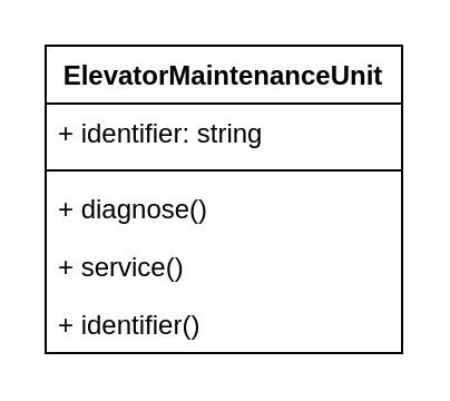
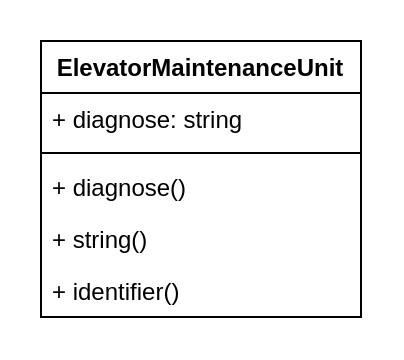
  <mxCell id="0" />
  <mxCell id="1" parent="0" />
  <mxCell id="2" value="ElevatorMaintenanceUnit" style="swimlane;fontStyle=1;align=center;verticalAlign=top;childLayout=stackLayout;horizontal=1;startSize=26;horizontalStack=0;resizeParent=1;resizeParentMax=0;resizeLast=0;collapsible=1;marginBottom=0;" vertex="1" parent="1"><mxGeometry x="20" y="20" width="160" height="138" as="geometry"><mxRectangle x="320" y="240" width="180" height="30" as="alternateBounds" /></mxGeometry></mxCell>
- <mxCell id="3" value="+ identifier: string" style="text;strokeColor=none;fillColor=none;align=left;verticalAlign=top;spacingLeft=4;spacingRight=4;overflow=hidden;rotatable=0;points=[[0,0.5],[1,0.5]];portConstraint=eastwest;" vertex="1" parent="2"><mxGeometry y="26" width="160" height="26" as="geometry" /></mxCell>
+ <mxCell id="3" value="+ diagnose: string" style="text;strokeColor=none;fillColor=none;align=left;verticalAlign=top;spacingLeft=4;spacingRight=4;overflow=hidden;rotatable=0;points=[[0,0.5],[1,0.5]];portConstraint=eastwest;" vertex="1" parent="2"><mxGeometry y="26" width="160" height="26" as="geometry" /></mxCell>
  <mxCell id="4" value="" style="line;strokeWidth=1;fillColor=none;align=left;verticalAlign=middle;spacingTop=-1;spacingLeft=3;spacingRight=3;rotatable=0;labelPosition=right;points=[];portConstraint=eastwest;" vertex="1" parent="2"><mxGeometry y="52" width="160" height="8" as="geometry" /></mxCell>
  <mxCell id="5" value="+ diagnose()" style="text;strokeColor=none;fillColor=none;align=left;verticalAlign=top;spacingLeft=4;spacingRight=4;overflow=hidden;rotatable=0;points=[[0,0.5],[1,0.5]];portConstraint=eastwest;" vertex="1" parent="2"><mxGeometry y="60" width="160" height="26" as="geometry" /></mxCell>
- <mxCell id="6" value="+ service()" style="text;strokeColor=none;fillColor=none;align=left;verticalAlign=top;spacingLeft=4;spacingRight=4;overflow=hidden;rotatable=0;points=[[0,0.5],[1,0.5]];portConstraint=eastwest;" vertex="1" parent="2"><mxGeometry y="86" width="160" height="26" as="geometry" /></mxCell>
+ <mxCell id="6" value="+ string()" style="text;strokeColor=none;fillColor=none;align=left;verticalAlign=top;spacingLeft=4;spacingRight=4;overflow=hidden;rotatable=0;points=[[0,0.5],[1,0.5]];portConstraint=eastwest;" vertex="1" parent="2"><mxGeometry y="86" width="160" height="26" as="geometry" /></mxCell>
  <mxCell id="7" value="+ identifier()" style="text;strokeColor=none;fillColor=none;align=left;verticalAlign=top;spacingLeft=4;spacingRight=4;overflow=hidden;rotatable=0;points=[[0,0.5],[1,0.5]];portConstraint=eastwest;" vertex="1" parent="2"><mxGeometry y="112" width="160" height="26" as="geometry" /></mxCell>
